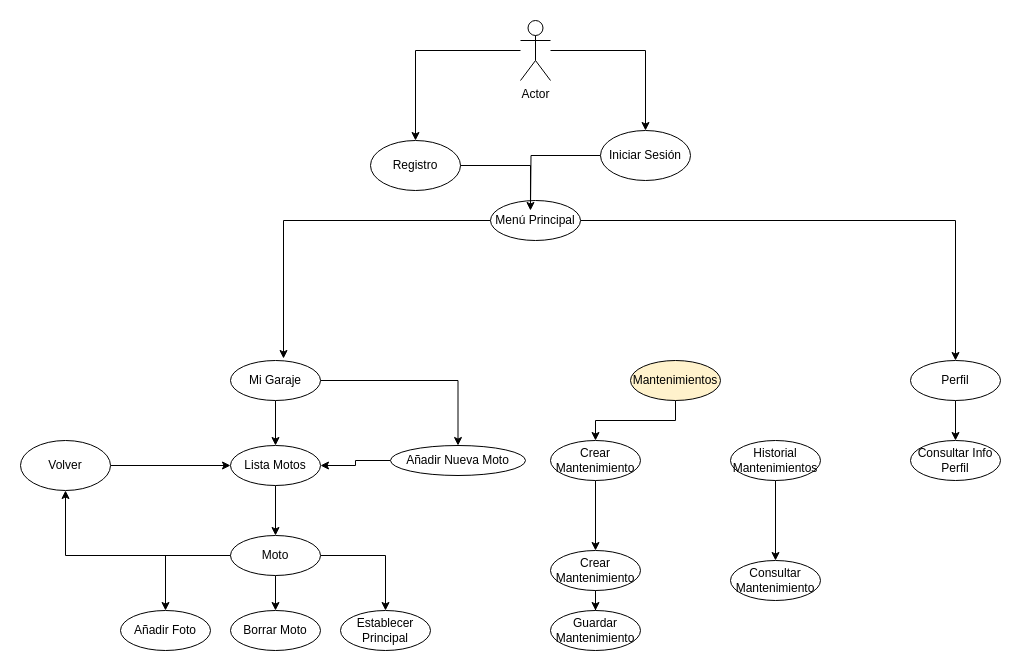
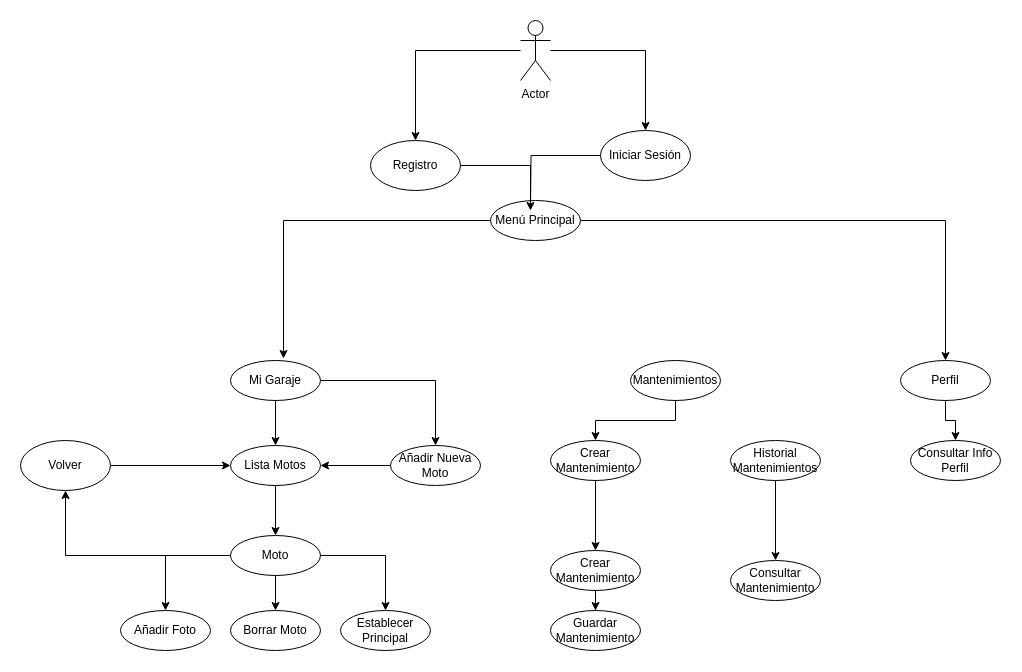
  <mxCell id="0" />
  <mxCell id="1" parent="0" />
  <mxCell id="2" style="edgeStyle=orthogonalEdgeStyle;rounded=0;orthogonalLoop=1;jettySize=auto;html=1;" edge="1" parent="1" source="4" target="7"><mxGeometry relative="1" as="geometry" /></mxCell>
  <mxCell id="3" style="edgeStyle=orthogonalEdgeStyle;rounded=0;orthogonalLoop=1;jettySize=auto;html=1;" edge="1" parent="1" source="4" target="6"><mxGeometry relative="1" as="geometry" /></mxCell>
  <mxCell id="4" value="Actor" style="shape=umlActor;verticalLabelPosition=bottom;verticalAlign=top;html=1;outlineConnect=0;" vertex="1" parent="1"><mxGeometry x="520" y="20" width="30" height="60" as="geometry" /></mxCell>
  <mxCell id="5" style="edgeStyle=orthogonalEdgeStyle;rounded=0;orthogonalLoop=1;jettySize=auto;html=1;" edge="1" parent="1" source="6"><mxGeometry relative="1" as="geometry"><mxPoint x="530" y="210" as="targetPoint" /></mxGeometry></mxCell>
  <mxCell id="6" value="Iniciar Sesión" style="ellipse;whiteSpace=wrap;html=1;" vertex="1" parent="1"><mxGeometry x="600" y="130" width="90" height="50" as="geometry" /></mxCell>
  <mxCell id="7" value="Registro" style="ellipse;whiteSpace=wrap;html=1;" vertex="1" parent="1"><mxGeometry x="370" y="140" width="90" height="50" as="geometry" /></mxCell>
  <mxCell id="8" style="edgeStyle=orthogonalEdgeStyle;rounded=0;orthogonalLoop=1;jettySize=auto;html=1;entryX=0.589;entryY=-0.05;entryDx=0;entryDy=0;entryPerimeter=0;" edge="1" parent="1" source="10" target="17"><mxGeometry relative="1" as="geometry"><mxPoint x="760" y="170" as="targetPoint" /></mxGeometry></mxCell>
  <mxCell id="9" style="edgeStyle=orthogonalEdgeStyle;rounded=0;orthogonalLoop=1;jettySize=auto;html=1;" edge="1" parent="1" source="10" target="12"><mxGeometry relative="1" as="geometry" /></mxCell>
  <mxCell id="10" value="Menú Principal" style="ellipse;whiteSpace=wrap;html=1;" vertex="1" parent="1"><mxGeometry y="200" width="90" height="40" as="geometry" x="490" /></mxCell>
  <mxCell id="11" style="edgeStyle=orthogonalEdgeStyle;rounded=0;orthogonalLoop=1;jettySize=auto;html=1;exitX=0.5;exitY=1;exitDx=0;exitDy=0;entryX=0.5;entryY=0;entryDx=0;entryDy=0;" edge="1" parent="1" source="12" target="30"><mxGeometry relative="1" as="geometry" /></mxCell>
- <mxCell id="12" value="Perfil" style="ellipse;whiteSpace=wrap;html=1;" vertex="1" parent="1"><mxGeometry x="910" y="360" width="90" height="40" as="geometry" /></mxCell>
+ <mxCell id="12" value="Perfil" style="ellipse;whiteSpace=wrap;html=1;" vertex="1" parent="1"><mxGeometry x="900" y="360" width="90" height="40" as="geometry" /></mxCell>
  <mxCell id="13" style="edgeStyle=orthogonalEdgeStyle;rounded=0;orthogonalLoop=1;jettySize=auto;html=1;" edge="1" parent="1" source="14" target="32"><mxGeometry relative="1" as="geometry" /></mxCell>
- <mxCell id="14" value="Mantenimientos" style="ellipse;whiteSpace=wrap;html=1;fillColor=#fff2cc;" vertex="1" parent="1"><mxGeometry x="630" y="360" width="90" height="40" as="geometry" /></mxCell>
+ <mxCell id="14" value="Mantenimientos" style="ellipse;whiteSpace=wrap;html=1;" vertex="1" parent="1"><mxGeometry x="630" y="360" width="90" height="40" as="geometry" /></mxCell>
  <mxCell id="15" style="edgeStyle=orthogonalEdgeStyle;rounded=0;orthogonalLoop=1;jettySize=auto;html=1;" edge="1" parent="1" source="17" target="21"><mxGeometry relative="1" as="geometry" /></mxCell>
  <mxCell id="16" style="edgeStyle=orthogonalEdgeStyle;rounded=0;orthogonalLoop=1;jettySize=auto;html=1;" edge="1" parent="1" source="17" target="19"><mxGeometry relative="1" as="geometry" /></mxCell>
  <mxCell id="17" value="Mi Garaje" style="ellipse;whiteSpace=wrap;html=1;" vertex="1" parent="1"><mxGeometry x="230" y="360" width="90" height="40" as="geometry" /></mxCell>
  <mxCell id="18" style="edgeStyle=orthogonalEdgeStyle;rounded=0;orthogonalLoop=1;jettySize=auto;html=1;entryX=1;entryY=0.5;entryDx=0;entryDy=0;" edge="1" parent="1" source="19" target="21"><mxGeometry relative="1" as="geometry" /></mxCell>
- <mxCell id="19" value="Añadir Nueva Moto" style="ellipse;whiteSpace=wrap;html=1;" vertex="1" parent="1"><mxGeometry x="390" y="445" width="135" height="30" as="geometry" /></mxCell>
+ <mxCell id="19" value="Añadir Nueva Moto" style="ellipse;whiteSpace=wrap;html=1;" vertex="1" parent="1"><mxGeometry x="390" y="445" width="90" height="40" as="geometry" /></mxCell>
  <mxCell id="20" style="edgeStyle=orthogonalEdgeStyle;rounded=0;orthogonalLoop=1;jettySize=auto;html=1;" edge="1" parent="1" source="21" target="29"><mxGeometry relative="1" as="geometry" /></mxCell>
  <mxCell id="21" value="Lista Motos" style="ellipse;whiteSpace=wrap;html=1;" vertex="1" parent="1"><mxGeometry x="230" y="445" width="90" height="40" as="geometry" /></mxCell>
  <mxCell id="22" value="Añadir Foto" style="ellipse;whiteSpace=wrap;html=1;" vertex="1" parent="1"><mxGeometry x="120" y="610" width="90" height="40" as="geometry" /></mxCell>
  <mxCell id="23" value="Borrar Moto" style="ellipse;whiteSpace=wrap;html=1;" vertex="1" parent="1"><mxGeometry x="230" y="610" width="90" height="40" as="geometry" /></mxCell>
  <mxCell id="24" value="Establecer Principal" style="ellipse;whiteSpace=wrap;html=1;" vertex="1" parent="1"><mxGeometry x="340" y="610" width="90" height="40" as="geometry" /></mxCell>
  <mxCell id="25" style="edgeStyle=orthogonalEdgeStyle;rounded=0;orthogonalLoop=1;jettySize=auto;html=1;exitX=0;exitY=0.5;exitDx=0;exitDy=0;" edge="1" parent="1" source="29" target="22"><mxGeometry relative="1" as="geometry" /></mxCell>
  <mxCell id="26" style="edgeStyle=orthogonalEdgeStyle;rounded=0;orthogonalLoop=1;jettySize=auto;html=1;" edge="1" parent="1" source="29" target="23"><mxGeometry relative="1" as="geometry" /></mxCell>
  <mxCell id="27" style="edgeStyle=orthogonalEdgeStyle;rounded=0;orthogonalLoop=1;jettySize=auto;html=1;" edge="1" parent="1" source="29" target="24"><mxGeometry relative="1" as="geometry" /></mxCell>
  <mxCell id="28" style="edgeStyle=orthogonalEdgeStyle;rounded=0;orthogonalLoop=1;jettySize=auto;html=1;entryX=0.5;entryY=1;entryDx=0;entryDy=0;" edge="1" parent="1" source="29" target="40"><mxGeometry relative="1" as="geometry" /></mxCell>
  <mxCell id="29" value="Moto" style="ellipse;whiteSpace=wrap;html=1;" vertex="1" parent="1"><mxGeometry x="230" y="535" width="90" height="40" as="geometry" /></mxCell>
  <mxCell id="30" value="Consultar Info Perfil" style="ellipse;whiteSpace=wrap;html=1;" vertex="1" parent="1"><mxGeometry x="910" y="440" width="90" height="40" as="geometry" /></mxCell>
  <mxCell id="31" style="edgeStyle=orthogonalEdgeStyle;rounded=0;orthogonalLoop=1;jettySize=auto;html=1;exitX=0.5;exitY=1;exitDx=0;exitDy=0;" edge="1" parent="1" source="32" target="34"><mxGeometry relative="1" as="geometry" /></mxCell>
  <mxCell id="32" value="Crear Mantenimiento" style="ellipse;whiteSpace=wrap;html=1;" vertex="1" parent="1"><mxGeometry x="550" y="440" width="90" height="40" as="geometry" /></mxCell>
  <mxCell id="33" style="edgeStyle=orthogonalEdgeStyle;rounded=0;orthogonalLoop=1;jettySize=auto;html=1;" edge="1" parent="1" source="34" target="35"><mxGeometry relative="1" as="geometry" /></mxCell>
  <mxCell id="34" value="Crear Mantenimiento" style="ellipse;whiteSpace=wrap;html=1;" vertex="1" parent="1"><mxGeometry x="550" y="550" width="90" height="40" as="geometry" /></mxCell>
  <mxCell id="35" value="Guardar Mantenimiento" style="ellipse;whiteSpace=wrap;html=1;" vertex="1" parent="1"><mxGeometry x="550" y="610" width="90" height="40" as="geometry" /></mxCell>
  <mxCell id="36" style="edgeStyle=orthogonalEdgeStyle;rounded=0;orthogonalLoop=1;jettySize=auto;html=1;" edge="1" parent="1" source="37" target="38"><mxGeometry relative="1" as="geometry" /></mxCell>
  <mxCell id="37" value="Historial&lt;div&gt;Mantenimientos&lt;/div&gt;" style="ellipse;whiteSpace=wrap;html=1;" vertex="1" parent="1"><mxGeometry x="730" y="440" width="90" height="40" as="geometry" /></mxCell>
  <mxCell id="38" value="Consultar Mantenimiento" style="ellipse;whiteSpace=wrap;html=1;" vertex="1" parent="1"><mxGeometry x="730" y="560" width="90" height="40" as="geometry" /></mxCell>
  <mxCell id="39" style="edgeStyle=orthogonalEdgeStyle;rounded=0;orthogonalLoop=1;jettySize=auto;html=1;" edge="1" parent="1" source="40" target="21"><mxGeometry relative="1" as="geometry" /></mxCell>
  <mxCell id="40" value="Volver" style="ellipse;whiteSpace=wrap;html=1;" vertex="1" parent="1"><mxGeometry x="20" y="440" width="90" height="50" as="geometry" /></mxCell>
  <mxCell id="41" style="edgeStyle=orthogonalEdgeStyle;rounded=0;orthogonalLoop=1;jettySize=auto;html=1;entryX=0.444;entryY=0.25;entryDx=0;entryDy=0;entryPerimeter=0;" edge="1" parent="1" source="7" target="10"><mxGeometry relative="1" as="geometry" /></mxCell>
